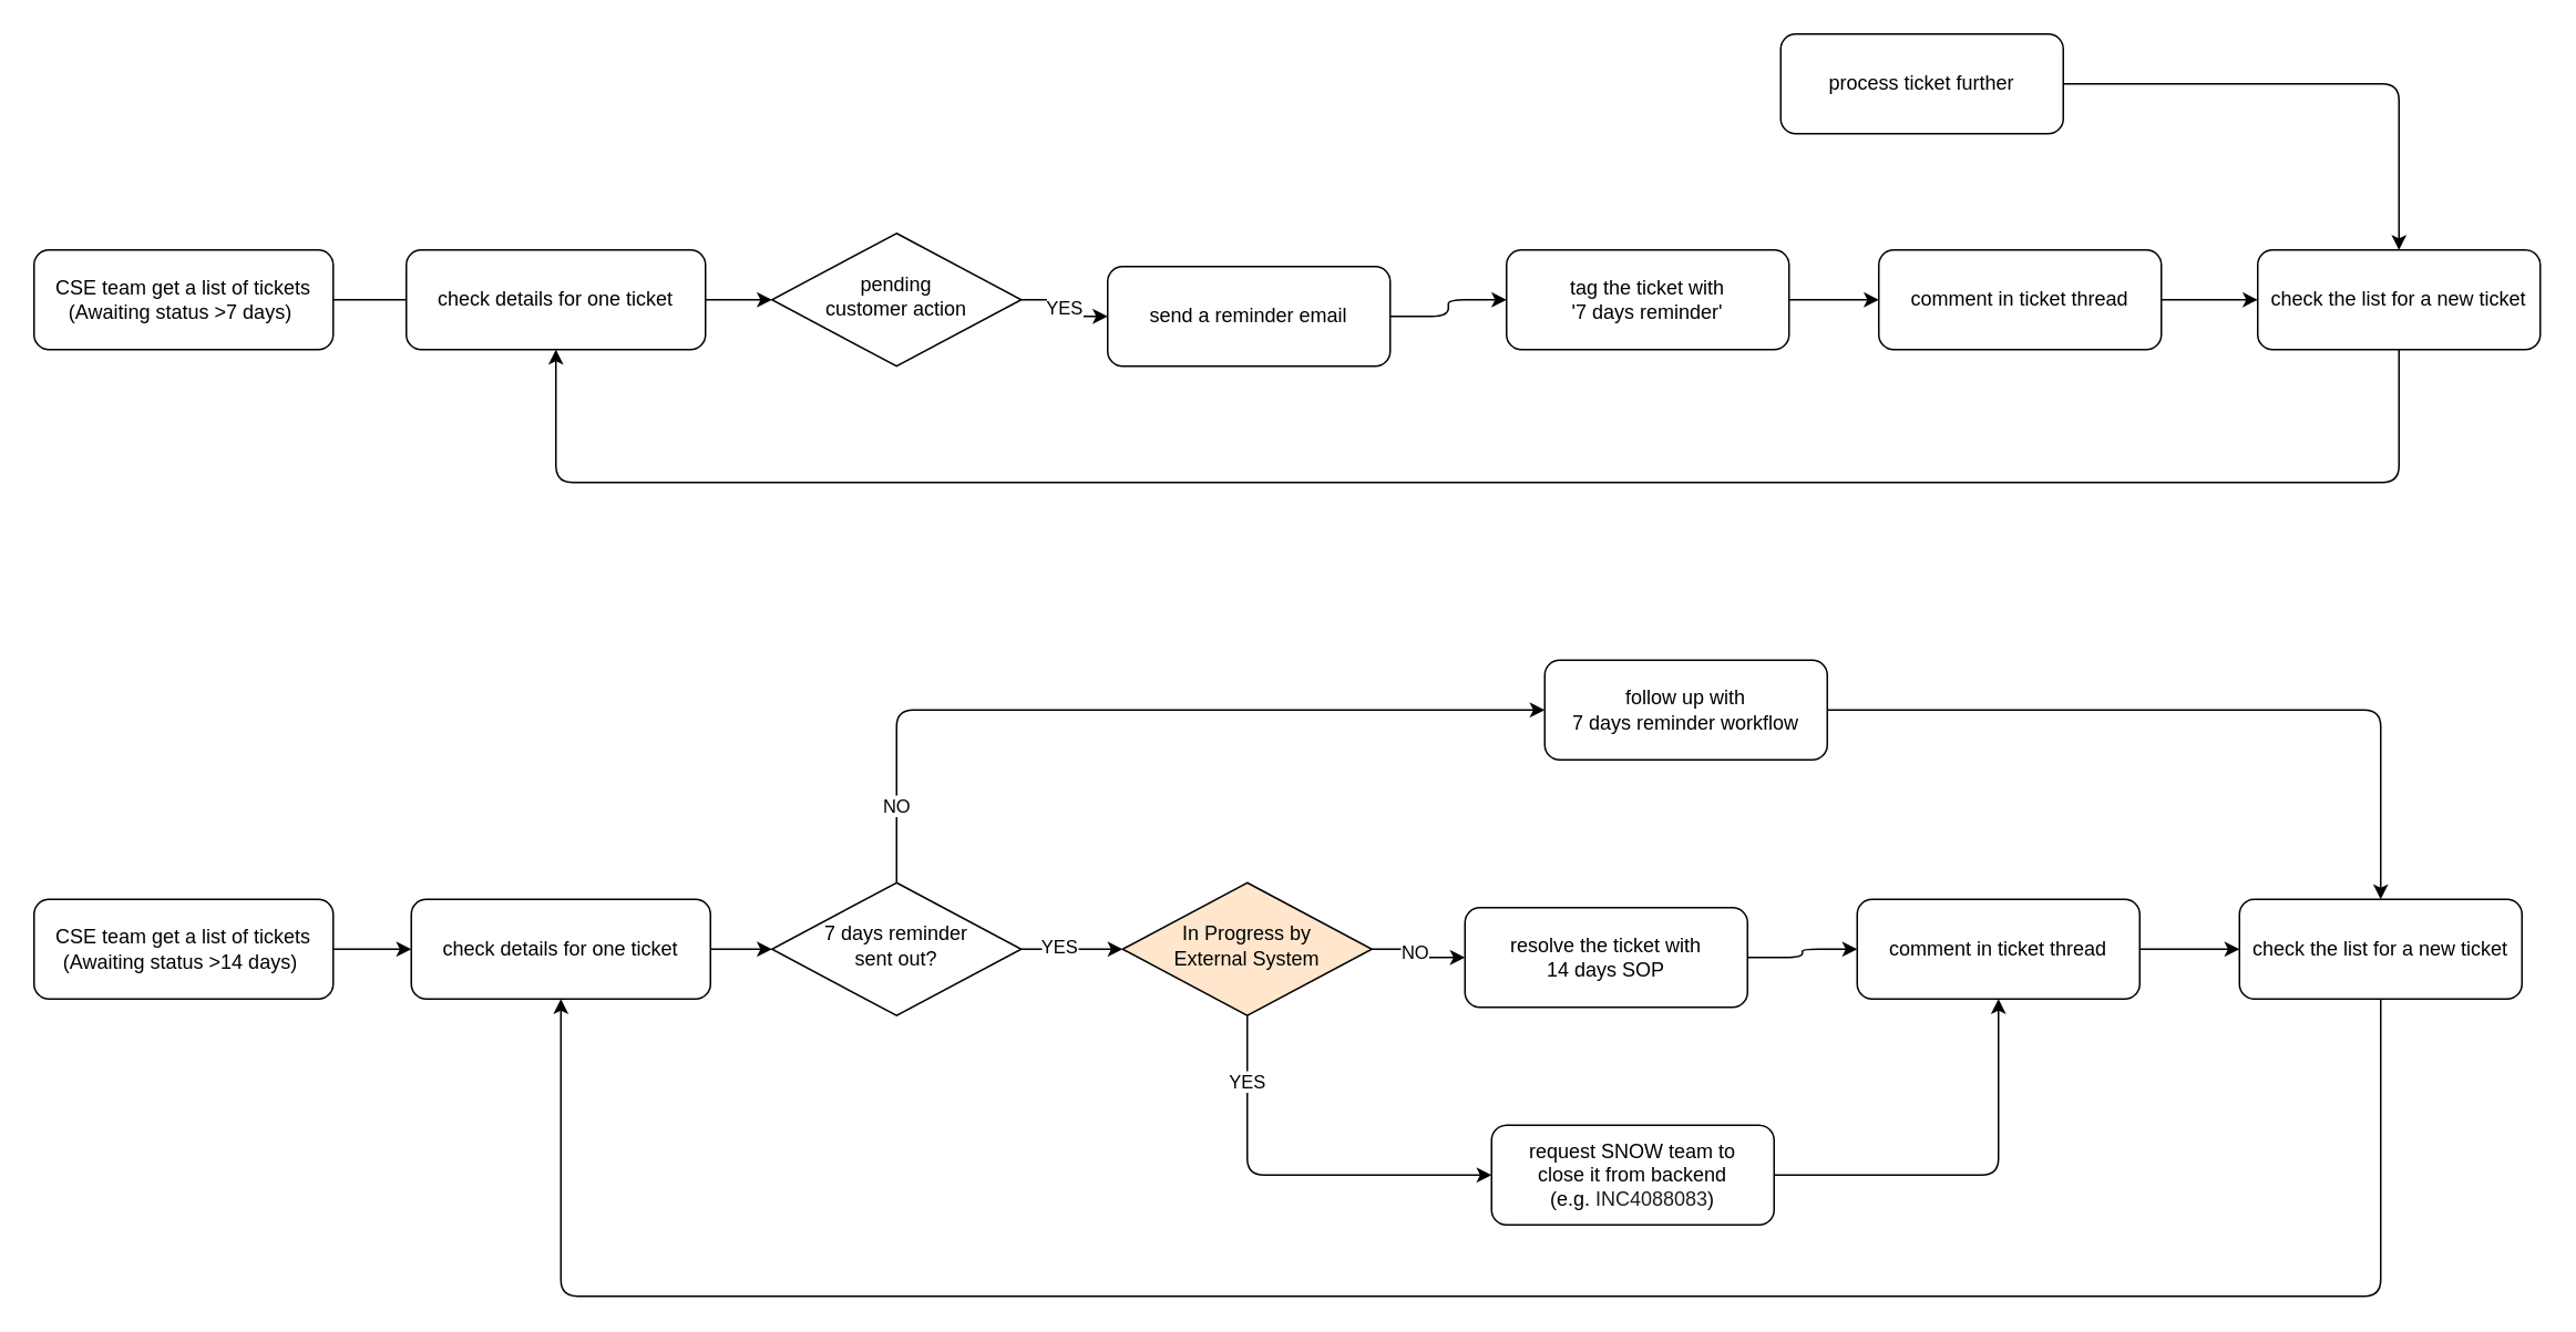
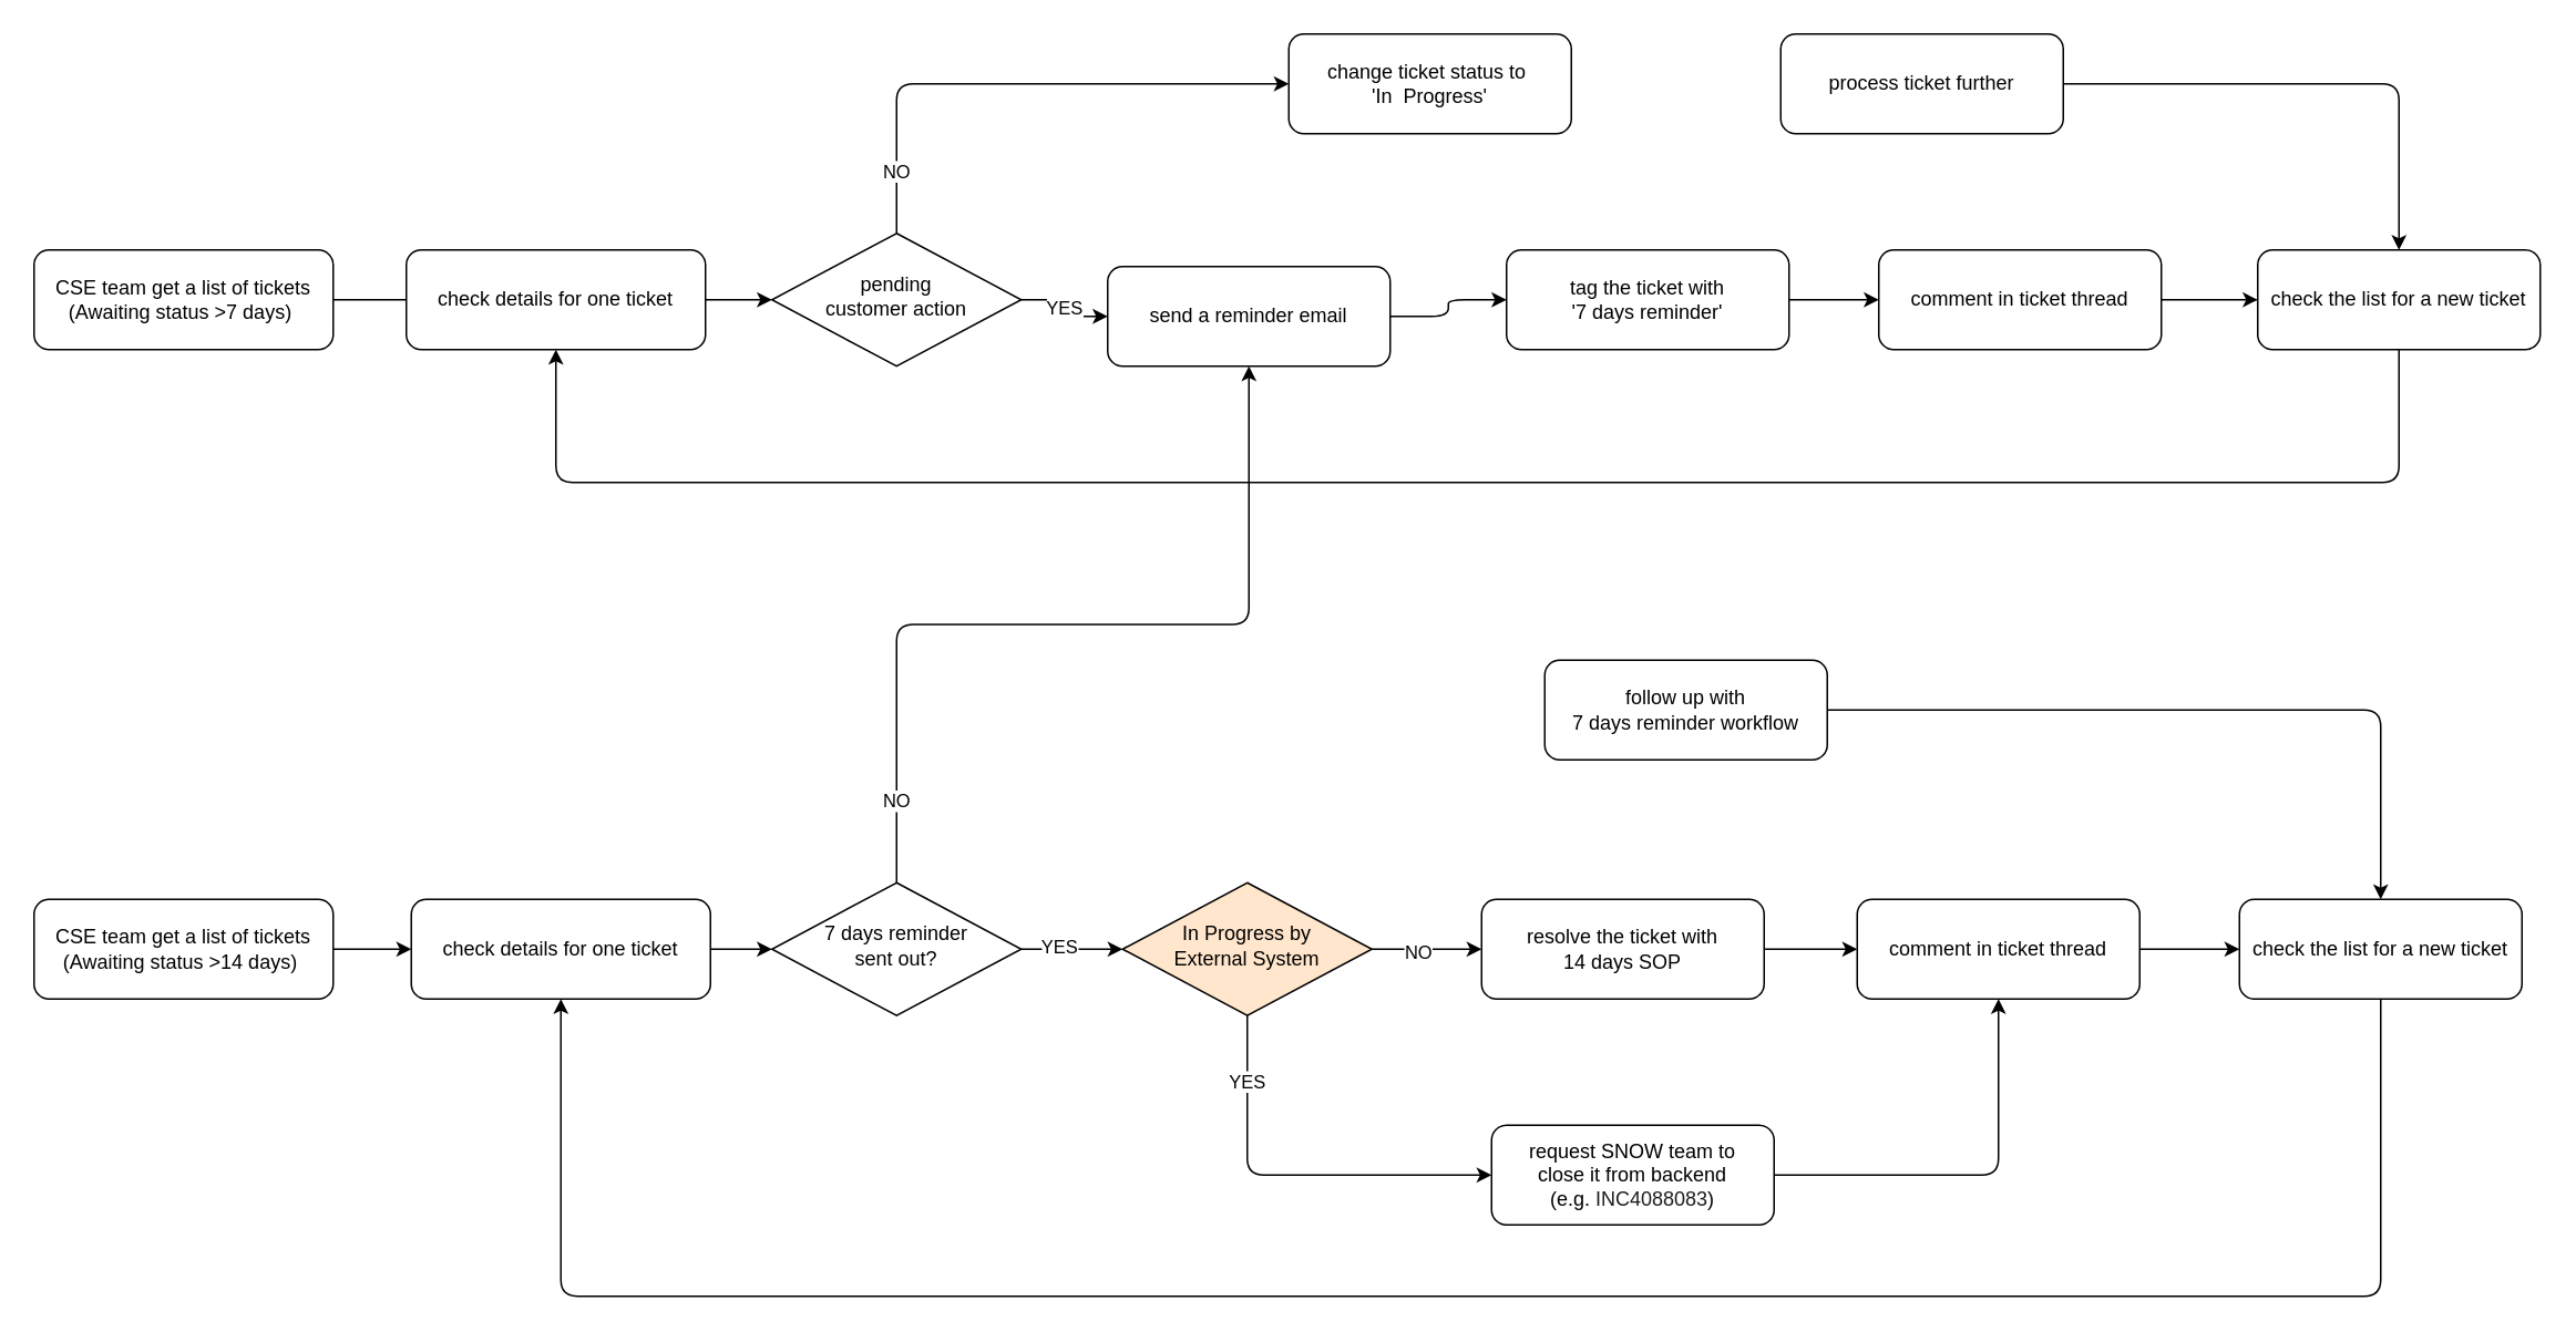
  <mxCell id="0" />
  <mxCell id="1" parent="0" />
  <mxCell id="2" style="edgeStyle=orthogonalEdgeStyle;orthogonalLoop=1;jettySize=auto;html=1;exitX=1;exitY=0.5;exitDx=0;exitDy=0;entryX=0;entryY=0.5;entryDx=0;entryDy=0;" edge="1" parent="1" source="3" target="8"><mxGeometry relative="1" as="geometry" /></mxCell>
  <mxCell id="3" value="CSE team get a list of tickets &lt;br&gt;(Awaiting status &amp;gt;14 days)&amp;nbsp;" style="rounded=1;whiteSpace=wrap;html=1;fontSize=12;glass=0;strokeWidth=1;shadow=0;" vertex="1" parent="1"><mxGeometry x="20" y="541" width="180" height="60" as="geometry" /></mxCell>
- <mxCell id="4" value="NO" style="edgeStyle=orthogonalEdgeStyle;orthogonalLoop=1;jettySize=auto;html=1;exitX=0.5;exitY=0;exitDx=0;exitDy=0;entryX=0;entryY=0.5;entryDx=0;entryDy=0;" edge="1" parent="1" source="6" target="14"><mxGeometry x="-0.812" relative="1" as="geometry"><mxPoint as="offset" /></mxGeometry></mxCell>
+ <mxCell id="4" value="NO" style="edgeStyle=orthogonalEdgeStyle;orthogonalLoop=1;jettySize=auto;html=1;exitX=0.5;exitY=0;exitDx=0;exitDy=0;" edge="1" parent="1" source="6" target="32"><mxGeometry x="-0.812" relative="1" as="geometry"><mxPoint as="offset" /></mxGeometry></mxCell>
  <mxCell id="5" value="YES" style="edgeStyle=orthogonalEdgeStyle;orthogonalLoop=1;jettySize=auto;html=1;exitX=1;exitY=0.5;exitDx=0;exitDy=0;entryX=0;entryY=0.5;entryDx=0;entryDy=0;" edge="1" parent="1" source="6" target="19"><mxGeometry x="-0.246" y="1" relative="1" as="geometry"><mxPoint as="offset" /></mxGeometry></mxCell>
  <mxCell id="6" value="7 days reminder&lt;br&gt;sent out?" style="rhombus;whiteSpace=wrap;html=1;shadow=0;fontFamily=Helvetica;fontSize=12;align=center;strokeWidth=1;spacing=6;spacingTop=-4;" vertex="1" parent="1"><mxGeometry x="464" y="531" width="150" height="80" as="geometry" /></mxCell>
  <mxCell id="7" style="edgeStyle=orthogonalEdgeStyle;orthogonalLoop=1;jettySize=auto;html=1;exitX=1;exitY=0.5;exitDx=0;exitDy=0;" edge="1" parent="1" source="8" target="6"><mxGeometry relative="1" as="geometry" /></mxCell>
  <mxCell id="8" value="check details for one ticket" style="rounded=1;whiteSpace=wrap;html=1;" vertex="1" parent="1"><mxGeometry x="247" y="541" width="180" height="60" as="geometry" /></mxCell>
  <mxCell id="9" style="edgeStyle=orthogonalEdgeStyle;orthogonalLoop=1;jettySize=auto;html=1;exitX=1;exitY=0.5;exitDx=0;exitDy=0;entryX=0;entryY=0.5;entryDx=0;entryDy=0;" edge="1" parent="1" source="10" target="16"><mxGeometry relative="1" as="geometry" /></mxCell>
- <mxCell id="10" value="resolve the ticket with &lt;br&gt;14 days SOP" style="rounded=1;whiteSpace=wrap;html=1;" vertex="1" parent="1"><mxGeometry x="881" y="546" width="170" height="60" as="geometry" /></mxCell>
+ <mxCell id="10" value="resolve the ticket with &lt;br&gt;14 days SOP" style="rounded=1;whiteSpace=wrap;html=1;" vertex="1" parent="1"><mxGeometry x="891" y="541" width="170" height="60" as="geometry" /></mxCell>
  <mxCell id="11" style="edgeStyle=orthogonalEdgeStyle;orthogonalLoop=1;jettySize=auto;html=1;entryX=0.5;entryY=1;entryDx=0;entryDy=0;exitX=0.5;exitY=1;exitDx=0;exitDy=0;" edge="1" parent="1" source="12" target="8"><mxGeometry relative="1" as="geometry"><mxPoint x="357" y="937" as="targetPoint" /><mxPoint x="1517" y="637" as="sourcePoint" /><Array as="points"><mxPoint x="1432" y="780" /><mxPoint x="337" y="780" /></Array></mxGeometry></mxCell>
  <mxCell id="12" value="check the list for a new ticket" style="rounded=1;whiteSpace=wrap;html=1;" vertex="1" parent="1"><mxGeometry x="1347" y="541" width="170" height="60" as="geometry" /></mxCell>
  <mxCell id="13" style="edgeStyle=orthogonalEdgeStyle;orthogonalLoop=1;jettySize=auto;html=1;exitX=1;exitY=0.5;exitDx=0;exitDy=0;entryX=0.5;entryY=0;entryDx=0;entryDy=0;" edge="1" parent="1" source="14" target="12"><mxGeometry relative="1" as="geometry"><Array as="points"><mxPoint x="1432" y="427" /></Array></mxGeometry></mxCell>
  <mxCell id="14" value="follow up with &lt;br&gt;7 days reminder workflow" style="rounded=1;whiteSpace=wrap;html=1;" vertex="1" parent="1"><mxGeometry x="929" y="397" width="170" height="60" as="geometry" /></mxCell>
  <mxCell id="15" style="edgeStyle=orthogonalEdgeStyle;orthogonalLoop=1;jettySize=auto;html=1;exitX=1;exitY=0.5;exitDx=0;exitDy=0;" edge="1" parent="1" source="16" target="12"><mxGeometry relative="1" as="geometry" /></mxCell>
  <mxCell id="16" value="comment in ticket thread" style="rounded=1;whiteSpace=wrap;html=1;" vertex="1" parent="1"><mxGeometry x="1117" y="541" width="170" height="60" as="geometry" /></mxCell>
  <mxCell id="17" style="edgeStyle=orthogonalEdgeStyle;orthogonalLoop=1;jettySize=auto;html=1;exitX=1;exitY=0.5;exitDx=0;exitDy=0;entryX=0;entryY=0.5;entryDx=0;entryDy=0;" edge="1" parent="1" source="19" target="10"><mxGeometry relative="1" as="geometry" /></mxCell>
  <mxCell id="18" value="NO" style="edgeLabel;html=1;align=center;verticalAlign=middle;resizable=0;points=[];" vertex="1" connectable="0" parent="17"><mxGeometry x="-0.171" y="-1" relative="1" as="geometry"><mxPoint as="offset" /></mxGeometry></mxCell>
  <mxCell id="19" value="In Progress by &lt;br&gt;External System" style="rhombus;whiteSpace=wrap;html=1;shadow=0;fontFamily=Helvetica;fontSize=12;align=center;strokeWidth=1;spacing=6;spacingTop=-4;fillColor=#ffe6cc;" vertex="1" parent="1"><mxGeometry x="675" y="531" width="150" height="80" as="geometry" /></mxCell>
  <mxCell id="20" style="edgeStyle=orthogonalEdgeStyle;orthogonalLoop=1;jettySize=auto;html=1;exitX=1;exitY=0.5;exitDx=0;exitDy=0;entryX=0.5;entryY=1;entryDx=0;entryDy=0;" edge="1" parent="1" source="21" target="16"><mxGeometry relative="1" as="geometry" /></mxCell>
  <mxCell id="21" value="request SNOW team to &lt;br&gt;close it from backend&lt;br&gt;(e.g.&amp;nbsp;&lt;span style=&quot;box-sizing: inherit; color: rgb(29, 28, 29); font-variant-ligatures: common-ligatures; text-align: left; background-color: rgb(255, 255, 255);&quot; data-stringify-type=&quot;bold&quot;&gt;&lt;font style=&quot;font-size: 12px;&quot;&gt;INC4088083&lt;/font&gt;&lt;/span&gt;)" style="rounded=1;whiteSpace=wrap;html=1;" vertex="1" parent="1"><mxGeometry x="897" y="677" width="170" height="60" as="geometry" /></mxCell>
  <mxCell id="22" value="" style="endArrow=classic;html=1;exitX=0.5;exitY=1;exitDx=0;exitDy=0;entryX=0;entryY=0.5;entryDx=0;entryDy=0;" edge="1" parent="1" source="19" target="21"><mxGeometry width="50" height="50" relative="1" as="geometry"><mxPoint x="837" y="557" as="sourcePoint" /><mxPoint x="887" y="507" as="targetPoint" /><Array as="points"><mxPoint x="750" y="707" /></Array></mxGeometry></mxCell>
  <mxCell id="23" value="YES" style="edgeLabel;html=1;align=center;verticalAlign=middle;resizable=0;points=[];" vertex="1" connectable="0" parent="22"><mxGeometry x="0.411" y="-2" relative="1" as="geometry"><mxPoint x="-76" y="-59" as="offset" /></mxGeometry></mxCell>
  <mxCell id="24" style="edgeStyle=orthogonalEdgeStyle;orthogonalLoop=1;jettySize=auto;html=1;exitX=1;exitY=0.5;exitDx=0;exitDy=0;" edge="1" parent="1" source="25"><mxGeometry relative="1" as="geometry"><mxPoint x="277" y="180" as="targetPoint" /></mxGeometry></mxCell>
  <mxCell id="25" value="CSE team get a list of tickets &lt;br&gt;(Awaiting status &amp;gt;7 days)&amp;nbsp;" style="rounded=1;whiteSpace=wrap;html=1;fontSize=12;glass=0;strokeWidth=1;shadow=0;" vertex="1" parent="1"><mxGeometry x="20" y="150" width="180" height="60" as="geometry" /></mxCell>
  <mxCell id="26" value="YES" style="edgeStyle=orthogonalEdgeStyle;orthogonalLoop=1;jettySize=auto;html=1;exitX=1;exitY=0.5;exitDx=0;exitDy=0;entryX=0;entryY=0.5;entryDx=0;entryDy=0;" edge="1" parent="1" source="28" target="32"><mxGeometry relative="1" as="geometry" /></mxCell>
+ <mxCell id="27" value="NO" style="edgeStyle=orthogonalEdgeStyle;orthogonalLoop=1;jettySize=auto;html=1;exitX=0.5;exitY=0;exitDx=0;exitDy=0;entryX=0;entryY=0.5;entryDx=0;entryDy=0;" edge="1" parent="1" source="28" target="35"><mxGeometry x="-0.775" relative="1" as="geometry"><mxPoint as="offset" /></mxGeometry></mxCell>
  <mxCell id="28" value="pending&lt;br&gt;customer action" style="rhombus;whiteSpace=wrap;html=1;shadow=0;fontFamily=Helvetica;fontSize=12;align=center;strokeWidth=1;spacing=6;spacingTop=-4;" vertex="1" parent="1"><mxGeometry x="464" y="140" width="150" height="80" as="geometry" /></mxCell>
  <mxCell id="29" style="edgeStyle=orthogonalEdgeStyle;orthogonalLoop=1;jettySize=auto;html=1;exitX=1;exitY=0.5;exitDx=0;exitDy=0;entryX=0;entryY=0.5;entryDx=0;entryDy=0;" edge="1" parent="1" source="30" target="28"><mxGeometry relative="1" as="geometry" /></mxCell>
  <mxCell id="30" value="check details for one ticket" style="rounded=1;whiteSpace=wrap;html=1;" vertex="1" parent="1"><mxGeometry x="244" y="150" width="180" height="60" as="geometry" /></mxCell>
  <mxCell id="31" style="edgeStyle=orthogonalEdgeStyle;orthogonalLoop=1;jettySize=auto;html=1;exitX=1;exitY=0.5;exitDx=0;exitDy=0;entryX=0;entryY=0.5;entryDx=0;entryDy=0;" edge="1" parent="1" source="32" target="37"><mxGeometry relative="1" as="geometry" /></mxCell>
  <mxCell id="32" value="send a reminder email" style="rounded=1;whiteSpace=wrap;html=1;" vertex="1" parent="1"><mxGeometry x="666" y="160" width="170" height="60" as="geometry" /></mxCell>
  <mxCell id="33" style="edgeStyle=orthogonalEdgeStyle;orthogonalLoop=1;jettySize=auto;html=1;exitX=0.5;exitY=1;exitDx=0;exitDy=0;entryX=0.5;entryY=1;entryDx=0;entryDy=0;" edge="1" parent="1" source="34" target="30"><mxGeometry relative="1" as="geometry"><Array as="points"><mxPoint x="1443" y="290" /><mxPoint x="334" y="290" /></Array></mxGeometry></mxCell>
  <mxCell id="34" value="check the list for a new ticket" style="rounded=1;whiteSpace=wrap;html=1;" vertex="1" parent="1"><mxGeometry x="1358" y="150" width="170" height="60" as="geometry" /></mxCell>
+ <mxCell id="35" value="change ticket status to&amp;nbsp;&lt;br&gt;'In&amp;nbsp; Progress'" style="rounded=1;whiteSpace=wrap;html=1;" vertex="1" parent="1"><mxGeometry x="775" y="20" width="170" height="60" as="geometry" /></mxCell>
  <mxCell id="36" style="edgeStyle=orthogonalEdgeStyle;orthogonalLoop=1;jettySize=auto;html=1;exitX=1;exitY=0.5;exitDx=0;exitDy=0;entryX=0;entryY=0.5;entryDx=0;entryDy=0;" edge="1" parent="1" source="37" target="39"><mxGeometry relative="1" as="geometry" /></mxCell>
  <mxCell id="37" value="tag the ticket with &lt;br&gt;'7 days reminder'" style="rounded=1;whiteSpace=wrap;html=1;" vertex="1" parent="1"><mxGeometry x="906" y="150" width="170" height="60" as="geometry" /></mxCell>
  <mxCell id="38" style="edgeStyle=orthogonalEdgeStyle;orthogonalLoop=1;jettySize=auto;html=1;exitX=1;exitY=0.5;exitDx=0;exitDy=0;entryX=0;entryY=0.5;entryDx=0;entryDy=0;" edge="1" parent="1" source="39" target="34"><mxGeometry relative="1" as="geometry" /></mxCell>
  <mxCell id="39" value="comment in ticket thread" style="rounded=1;whiteSpace=wrap;html=1;" vertex="1" parent="1"><mxGeometry x="1130" y="150" width="170" height="60" as="geometry" /></mxCell>
  <mxCell id="40" style="edgeStyle=orthogonalEdgeStyle;orthogonalLoop=1;jettySize=auto;html=1;exitX=1;exitY=0.5;exitDx=0;exitDy=0;entryX=0.5;entryY=0;entryDx=0;entryDy=0;" edge="1" parent="1" source="41" target="34"><mxGeometry relative="1" as="geometry" /></mxCell>
  <mxCell id="41" value="process ticket further" style="rounded=1;whiteSpace=wrap;html=1;" vertex="1" parent="1"><mxGeometry x="1071" y="20" width="170" height="60" as="geometry" /></mxCell>
